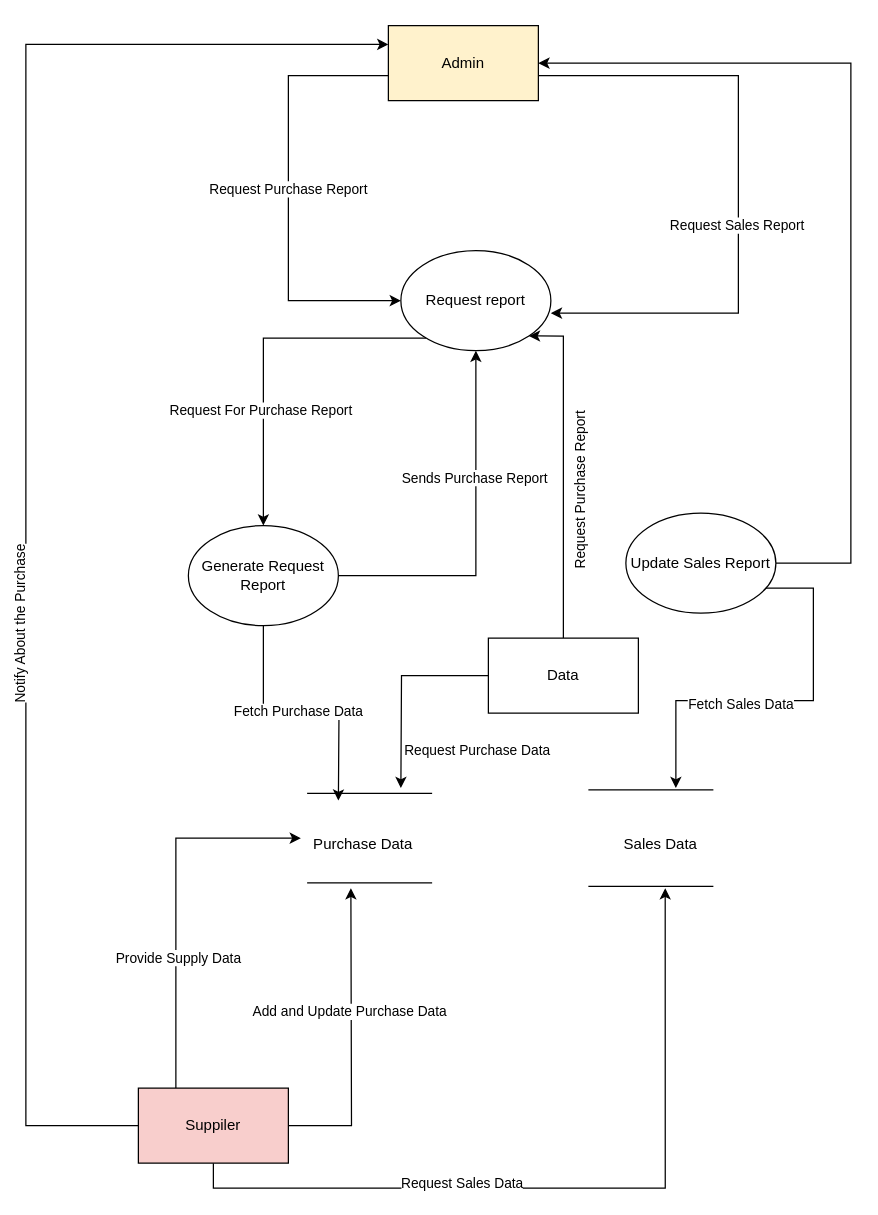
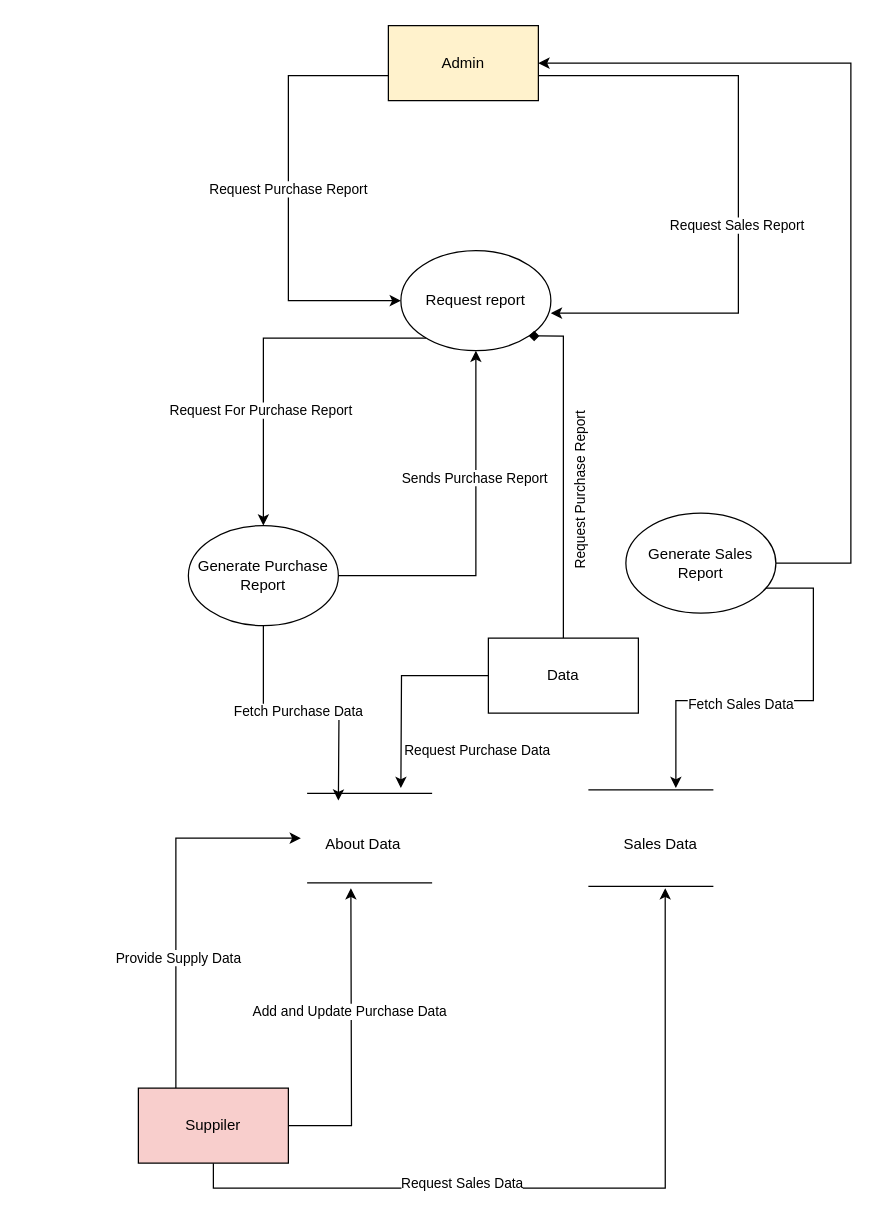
  <mxCell id="0" />
  <mxCell id="1" parent="0" />
  <mxCell id="2" style="edgeStyle=orthogonalEdgeStyle;rounded=0;orthogonalLoop=1;jettySize=auto;html=1;entryX=0.5;entryY=0;entryDx=0;entryDy=0;" edge="1" parent="1" source="4" target="12"><mxGeometry relative="1" as="geometry"><Array as="points"><mxPoint x="210" y="270" /></Array></mxGeometry></mxCell>
  <mxCell id="3" value="Request For Purchase Report" style="edgeLabel;html=1;align=center;verticalAlign=middle;resizable=0;points=[];" vertex="1" connectable="0" parent="2"><mxGeometry x="0.332" y="-3" relative="1" as="geometry"><mxPoint y="1" as="offset" /></mxGeometry></mxCell>
  <mxCell id="4" value="Request report" style="ellipse;whiteSpace=wrap;html=1;" vertex="1" parent="1"><mxGeometry x="320" y="200" width="120" height="80" as="geometry" /></mxCell>
  <mxCell id="5" style="edgeStyle=orthogonalEdgeStyle;rounded=0;orthogonalLoop=1;jettySize=auto;html=1;" edge="1" parent="1" source="7" target="4"><mxGeometry relative="1" as="geometry"><Array as="points"><mxPoint x="230" y="60" /><mxPoint x="230" y="240" /></Array></mxGeometry></mxCell>
  <mxCell id="6" value="Request Purchase Report" style="edgeLabel;html=1;align=center;verticalAlign=middle;resizable=0;points=[];" vertex="1" connectable="0" parent="5"><mxGeometry x="-0.026" y="1" relative="1" as="geometry"><mxPoint x="-2" as="offset" /></mxGeometry></mxCell>
  <mxCell id="7" value="Admin" style="rounded=0;whiteSpace=wrap;html=1;fillColor=#fff2cc;" vertex="1" parent="1"><mxGeometry x="310" y="20" width="120" height="60" as="geometry" /></mxCell>
  <mxCell id="8" style="edgeStyle=orthogonalEdgeStyle;rounded=0;orthogonalLoop=1;jettySize=auto;html=1;" edge="1" parent="1" source="12" target="4"><mxGeometry relative="1" as="geometry" /></mxCell>
  <mxCell id="9" value="Sends Purchase Report" style="edgeLabel;html=1;align=center;verticalAlign=middle;resizable=0;points=[];" vertex="1" connectable="0" parent="8"><mxGeometry x="0.297" y="2" relative="1" as="geometry"><mxPoint y="-1" as="offset" /></mxGeometry></mxCell>
  <mxCell id="10" style="edgeStyle=orthogonalEdgeStyle;rounded=0;orthogonalLoop=1;jettySize=auto;html=1;" edge="1" parent="1" source="12"><mxGeometry relative="1" as="geometry"><mxPoint x="270" y="640" as="targetPoint" /></mxGeometry></mxCell>
  <mxCell id="11" value="Fetch Purchase Data" style="edgeLabel;html=1;align=center;verticalAlign=middle;resizable=0;points=[];" vertex="1" connectable="0" parent="10"><mxGeometry x="-0.043" y="2" relative="1" as="geometry"><mxPoint x="1" as="offset" /></mxGeometry></mxCell>
- <mxCell id="12" value="Generate Request Report" style="ellipse;whiteSpace=wrap;html=1;" vertex="1" parent="1"><mxGeometry x="150" y="420" width="120" height="80" as="geometry" /></mxCell>
+ <mxCell id="12" value="Generate Purchase Report" style="ellipse;whiteSpace=wrap;html=1;" vertex="1" parent="1"><mxGeometry x="150" y="420" width="120" height="80" as="geometry" /></mxCell>
  <mxCell id="13" style="edgeStyle=orthogonalEdgeStyle;rounded=0;orthogonalLoop=1;jettySize=auto;html=1;entryX=1;entryY=0.5;entryDx=0;entryDy=0;" edge="1" parent="1" source="16" target="7"><mxGeometry relative="1" as="geometry"><Array as="points"><mxPoint x="680" y="450" /><mxPoint x="680" y="50" /></Array></mxGeometry></mxCell>
  <mxCell id="14" style="edgeStyle=orthogonalEdgeStyle;rounded=0;orthogonalLoop=1;jettySize=auto;html=1;" edge="1" parent="1" source="16"><mxGeometry relative="1" as="geometry"><mxPoint x="540" y="630" as="targetPoint" /><Array as="points"><mxPoint x="650" y="470" /><mxPoint x="650" y="560" /><mxPoint x="540" y="560" /></Array></mxGeometry></mxCell>
  <mxCell id="15" value="Fetch Sales Data" style="edgeLabel;html=1;align=center;verticalAlign=middle;resizable=0;points=[];" vertex="1" connectable="0" parent="14"><mxGeometry x="0.218" y="2" relative="1" as="geometry"><mxPoint x="1" as="offset" /></mxGeometry></mxCell>
- <mxCell id="16" value="Update Sales Report" style="ellipse;whiteSpace=wrap;html=1;" vertex="1" parent="1"><mxGeometry x="500" y="410" width="120" height="80" as="geometry" /></mxCell>
+ <mxCell id="16" value="Generate Sales Report" style="ellipse;whiteSpace=wrap;html=1;" vertex="1" parent="1"><mxGeometry x="500" y="410" width="120" height="80" as="geometry" /></mxCell>
  <mxCell id="17" value="" style="shape=link;html=1;rounded=0;width=71.429;" edge="1" parent="1"><mxGeometry width="100" relative="1" as="geometry"><mxPoint x="245" y="670" as="sourcePoint" /><mxPoint x="345" y="670" as="targetPoint" /></mxGeometry></mxCell>
  <mxCell id="18" value="Sales Data" style="text;html=1;align=center;verticalAlign=middle;whiteSpace=wrap;rounded=0;" vertex="1" parent="1"><mxGeometry x="463" y="660" width="130" height="30" as="geometry" /></mxCell>
  <mxCell id="19" value="" style="shape=link;html=1;rounded=0;width=77.143;" edge="1" parent="1"><mxGeometry width="100" relative="1" as="geometry"><mxPoint x="470" y="670" as="sourcePoint" /><mxPoint x="570" y="670" as="targetPoint" /></mxGeometry></mxCell>
- <mxCell id="20" value="Purchase Data" style="text;html=1;align=center;verticalAlign=middle;whiteSpace=wrap;rounded=0;" vertex="1" parent="1"><mxGeometry x="220" y="660" width="140" height="30" as="geometry" /></mxCell>
+ <mxCell id="20" value="About Data" style="text;html=1;align=center;verticalAlign=middle;whiteSpace=wrap;rounded=0;" vertex="1" parent="1"><mxGeometry x="220" y="660" width="140" height="30" as="geometry" /></mxCell>
  <mxCell id="21" style="edgeStyle=orthogonalEdgeStyle;rounded=0;orthogonalLoop=1;jettySize=auto;html=1;" edge="1" parent="1" source="25"><mxGeometry relative="1" as="geometry"><mxPoint x="320" y="630" as="targetPoint" /></mxGeometry></mxCell>
  <mxCell id="22" value="Request Purchase Data" style="edgeLabel;html=1;align=center;verticalAlign=middle;resizable=0;points=[];" vertex="1" connectable="0" parent="21"><mxGeometry x="0.447" y="-1" relative="1" as="geometry"><mxPoint x="61" y="14" as="offset" /></mxGeometry></mxCell>
- <mxCell id="23" style="edgeStyle=orthogonalEdgeStyle;rounded=0;orthogonalLoop=1;jettySize=auto;html=1;entryX=1;entryY=1;entryDx=0;entryDy=0;" edge="1" parent="1" source="25" target="4"><mxGeometry relative="1" as="geometry"><Array as="points"><mxPoint x="450" y="268" /></Array></mxGeometry></mxCell>
+ <mxCell id="23" style="edgeStyle=orthogonalEdgeStyle;rounded=0;orthogonalLoop=1;jettySize=auto;html=1;entryX=1;entryY=1;entryDx=0;entryDy=0;endArrow=diamond;" edge="1" parent="1" source="25" target="4"><mxGeometry relative="1" as="geometry"><Array as="points"><mxPoint x="450" y="268" /></Array></mxGeometry></mxCell>
  <mxCell id="24" value="Request Purchase Report" style="edgeLabel;html=1;align=center;verticalAlign=middle;resizable=0;points=[];rotation=-90;" vertex="1" connectable="0" parent="23"><mxGeometry x="-0.131" y="-5" relative="1" as="geometry"><mxPoint x="8" as="offset" /></mxGeometry></mxCell>
  <mxCell id="25" value="Data" style="rounded=0;whiteSpace=wrap;html=1;" vertex="1" parent="1"><mxGeometry x="390" y="510" width="120" height="60" as="geometry" /></mxCell>
  <mxCell id="26" style="edgeStyle=orthogonalEdgeStyle;rounded=0;orthogonalLoop=1;jettySize=auto;html=1;entryX=1;entryY=0.625;entryDx=0;entryDy=0;entryPerimeter=0;" edge="1" parent="1" source="7" target="4"><mxGeometry relative="1" as="geometry"><Array as="points"><mxPoint x="590" y="60" /><mxPoint x="590" y="250" /></Array></mxGeometry></mxCell>
  <mxCell id="27" value="Request Sales Report" style="edgeLabel;html=1;align=center;verticalAlign=middle;resizable=0;points=[];" vertex="1" connectable="0" parent="26"><mxGeometry x="0.115" y="-2" relative="1" as="geometry"><mxPoint as="offset" /></mxGeometry></mxCell>
  <mxCell id="28" style="edgeStyle=orthogonalEdgeStyle;rounded=0;orthogonalLoop=1;jettySize=auto;html=1;" edge="1" parent="1" source="36"><mxGeometry relative="1" as="geometry"><mxPoint x="280" y="710" as="targetPoint" /></mxGeometry></mxCell>
  <mxCell id="29" value="Add and Update Purchase Data" style="edgeLabel;html=1;align=center;verticalAlign=middle;resizable=0;points=[];" vertex="1" connectable="0" parent="28"><mxGeometry x="0.177" y="2" relative="1" as="geometry"><mxPoint as="offset" /></mxGeometry></mxCell>
  <mxCell id="30" style="edgeStyle=orthogonalEdgeStyle;rounded=0;orthogonalLoop=1;jettySize=auto;html=1;" edge="1" parent="1" source="36"><mxGeometry relative="1" as="geometry"><mxPoint x="240" y="670" as="targetPoint" /><Array as="points"><mxPoint x="140" y="670" /></Array></mxGeometry></mxCell>
  <mxCell id="31" value="Provide Supply Data" style="edgeLabel;html=1;align=center;verticalAlign=middle;resizable=0;points=[];" vertex="1" connectable="0" parent="30"><mxGeometry x="-0.302" y="-1" relative="1" as="geometry"><mxPoint as="offset" /></mxGeometry></mxCell>
  <mxCell id="32" style="edgeStyle=orthogonalEdgeStyle;rounded=0;orthogonalLoop=1;jettySize=auto;html=1;" edge="1" parent="1" source="36"><mxGeometry relative="1" as="geometry"><mxPoint x="531.455" y="710" as="targetPoint" /><Array as="points"><mxPoint x="170" y="950" /><mxPoint x="532" y="950" /></Array></mxGeometry></mxCell>
  <mxCell id="33" value="Request Sales Data" style="edgeLabel;html=1;align=center;verticalAlign=middle;resizable=0;points=[];" vertex="1" connectable="0" parent="32"><mxGeometry x="-0.298" y="5" relative="1" as="geometry"><mxPoint as="offset" /></mxGeometry></mxCell>
- <mxCell id="34" style="edgeStyle=orthogonalEdgeStyle;rounded=0;orthogonalLoop=1;jettySize=auto;html=1;entryX=0;entryY=0.25;entryDx=0;entryDy=0;" edge="1" parent="1" source="36" target="7"><mxGeometry relative="1" as="geometry"><Array as="points"><mxPoint x="20" y="900" /><mxPoint x="20" y="35" /></Array></mxGeometry></mxCell>
- <mxCell id="35" value="Notify About the Purchase" style="edgeLabel;html=1;align=center;verticalAlign=middle;resizable=0;points=[];rotation=-90;" vertex="1" connectable="0" parent="34"><mxGeometry x="-0.212" y="5" relative="1" as="geometry"><mxPoint y="1" as="offset" /></mxGeometry></mxCell>
  <mxCell id="36" value="Suppiler" style="rounded=0;whiteSpace=wrap;html=1;fillColor=#f8cecc;" vertex="1" parent="1"><mxGeometry x="110" y="870" width="120" height="60" as="geometry" /></mxCell>
